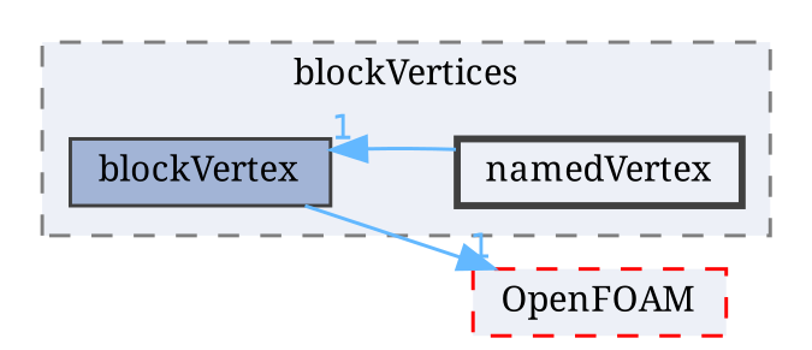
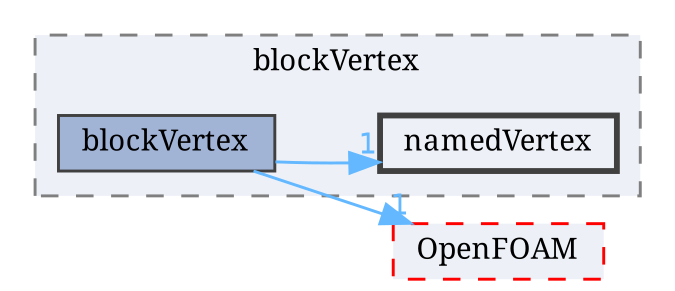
  digraph {
    compound=true
    fontname="Noto Serif"
    rankdir=LR
    node [color=grey25 fillcolor="#edf0f7" fontname="Noto Serif" fontsize=10 shape=box]
    edge [color=steelblue1 fontcolor=steelblue1 fontname="Noto Serif" fontsize=10 headlabel=1 labeldistance=1.5 labelfontname=Helvetica labelfontsize=10]
    n1 [fillcolor="#a2b4d6" height=0.2 label=blockVertex style=filled width=0.4]
    n2 [height=0.2 label=namedVertex style="filled,bold" width=0.4]
    n3 [color=red height=0.2 label=OpenFOAM style="filled,dashed" width=0.4]
    subgraph cluster_1 {
      bgcolor="#edf0f7"
      fontsize=10
-     label=blockVertices
+     label=blockVertex
      pencolor=grey50
      style="filled,dashed"
      n1
      n2
    }
    n1 -> n3
-   n2 -> n1
+   n1 -> n2
  }
